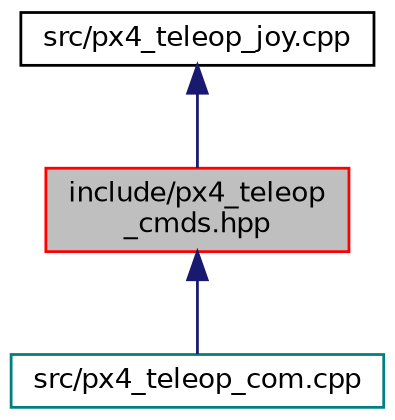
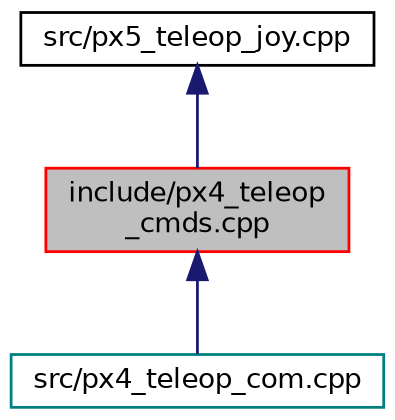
  digraph {
    node [fillcolor=white fontname=Helvetica fontsize=10 shape=record style=filled]
    edge [color=midnightblue dir=back fontname=Helvetica fontsize=10 labelfontname=Helvetica labelfontsize=10 style=solid]
-   n1 [color=red fillcolor=grey75 fontcolor=black height=0.2 label="include/px4_teleop\l_cmds.hpp" width=0.4]
+   n1 [color=red fillcolor=grey75 fontcolor=black height=0.2 label="include/px4_teleop\l_cmds.cpp" width=0.4]
    n2 [color=teal height=0.2 label="src/px4_teleop_com.cpp" width=0.4]
-   n3 [color=black height=0.2 label="src/px4_teleop_joy.cpp" width=0.4]
+   n3 [color=black height=0.2 label="src/px5_teleop_joy.cpp" width=0.4]
    n1 -> n2
    n3 -> n1
  }
